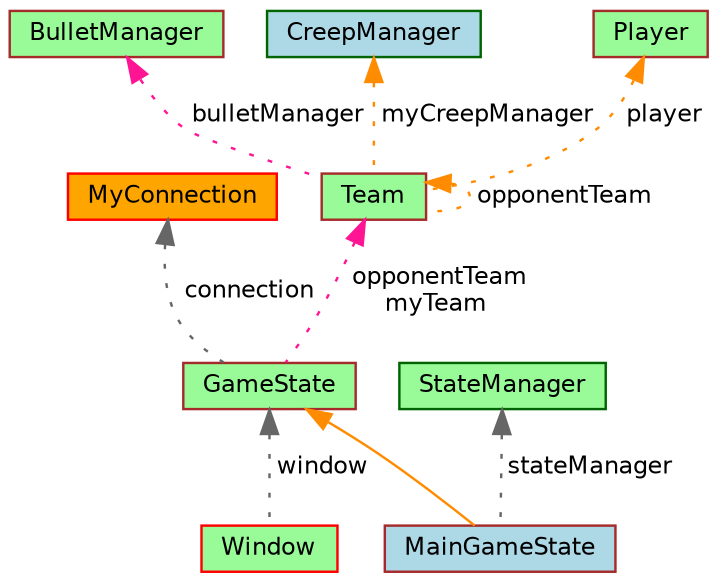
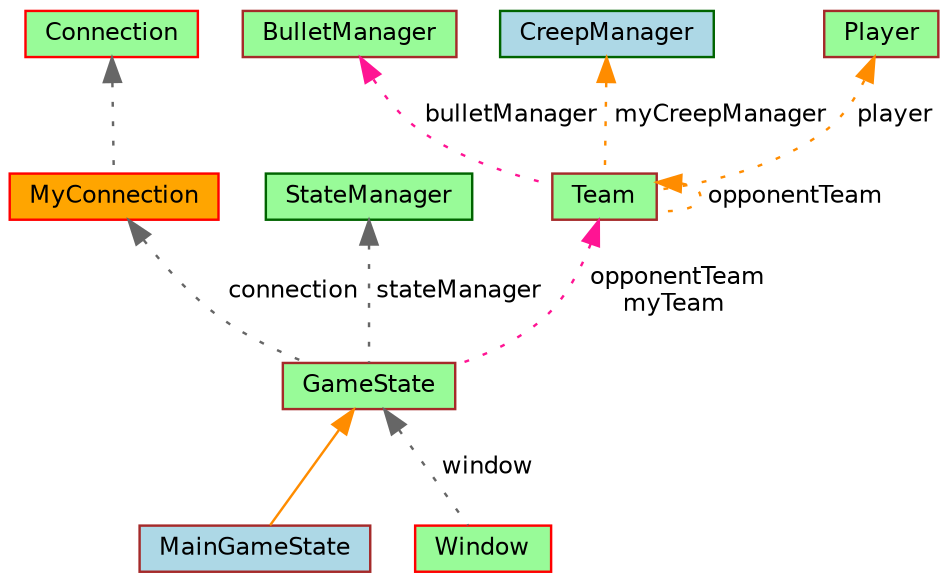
  digraph {
    node [color=brown fillcolor=palegreen fontname=Helvetica fontsize=10 shape=record style=filled]
    edge [color=darkorange dir=back fontname=Helvetica fontsize=10 labelfontname=Helvetica labelfontsize=10 style=dotted]
    n1 [fillcolor=lightblue fontcolor=black height=0.2 label=MainGameState width=0.4]
    n2 [height=0.2 label=GameState width=0.4]
    n3 [color=red height=0.2 label=Window width=0.4]
    n4 [color=red fillcolor=orange height=0.2 label=MyConnection width=0.4]
+   n5 [color=red height=0.2 label=Connection width=0.4]
    n6 [color=darkgreen height=0.2 label=StateManager width=0.4]
    n7 [height=0.2 label=Team width=0.4]
    n8 [height=0.2 label=BulletManager width=0.4]
    n9 [color=darkgreen fillcolor=lightblue height=0.2 label=CreepManager width=0.4]
    n10 [height=0.2 label=Player width=0.4]
    n2 -> n1 [style=solid]
    n2 -> n3 [color=gray40 label=" window"]
    n4 -> n2 [color=gray40 label=" connection"]
-   n6 -> n1 [color=gray40 label=" stateManager"]
+   n5 -> n4 [color=gray40]
+   n6 -> n2 [color=gray40 label=" stateManager"]
    n7 -> n2 [color=deeppink label=" opponentTeam\nmyTeam"]
    n7 -> n7 [label=" opponentTeam"]
    n8 -> n7 [color=deeppink label=" bulletManager"]
    n9 -> n7 [label=" myCreepManager"]
    n10 -> n7 [label=" player"]
  }
